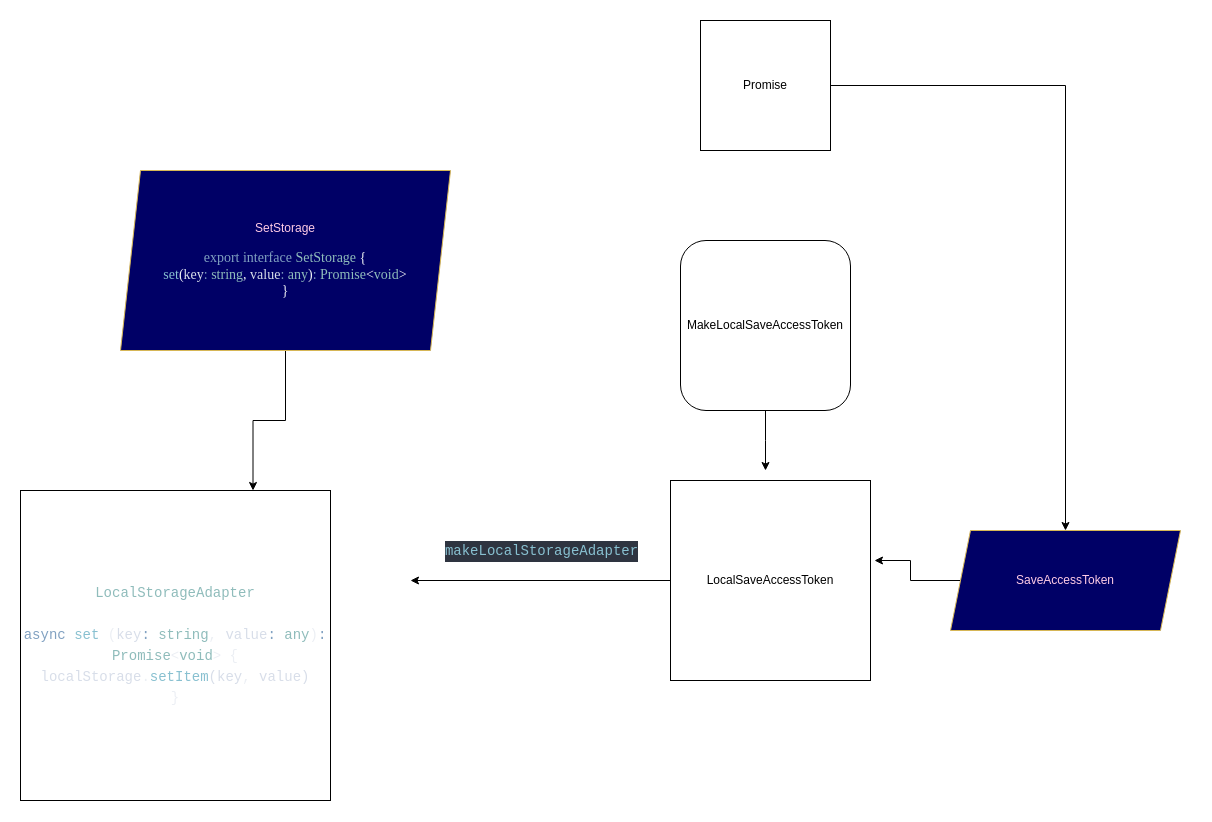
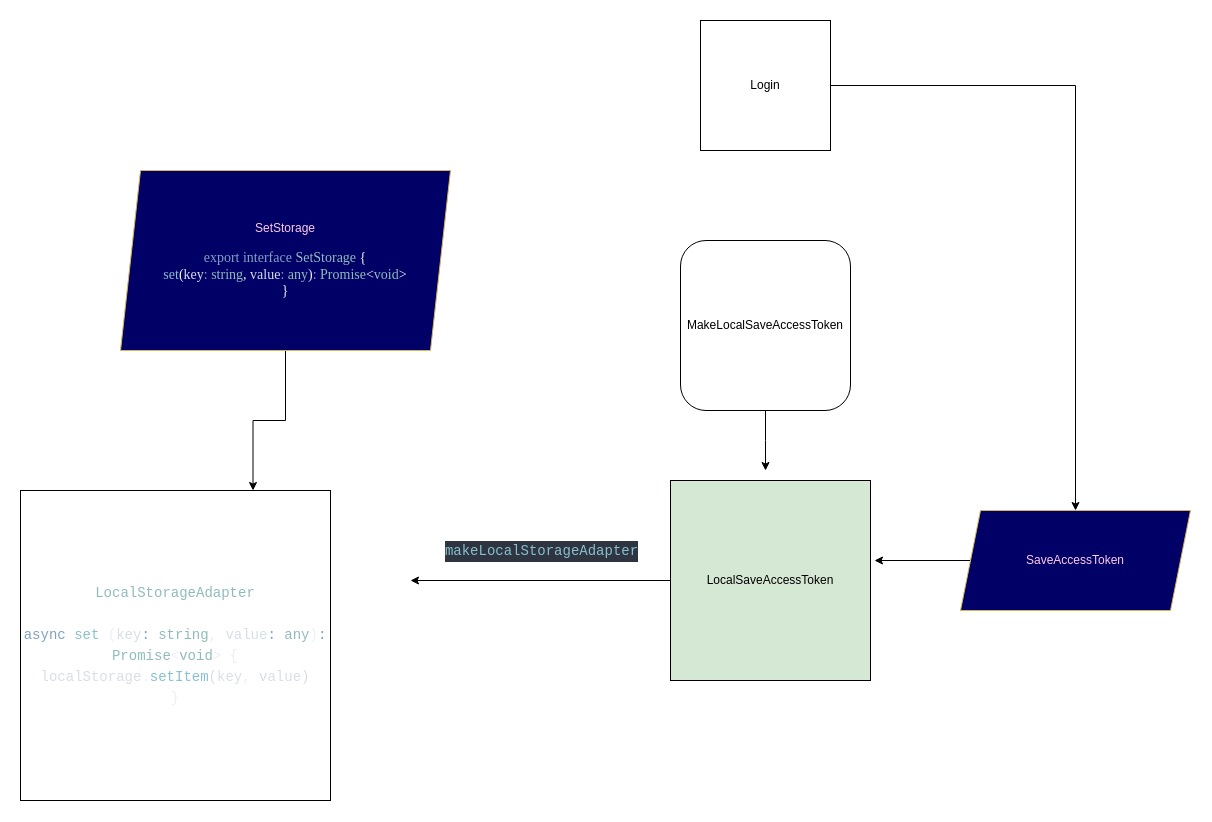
  <mxCell id="0" />
  <mxCell id="1" parent="0" />
  <mxCell id="2" value="" style="edgeStyle=orthogonalEdgeStyle;rounded=0;orthogonalLoop=1;jettySize=auto;html=1;" parent="1" source="3" target="9" edge="1"><mxGeometry relative="1" as="geometry" /></mxCell>
- <mxCell id="3" value="Promise" style="whiteSpace=wrap;html=1;aspect=fixed;" parent="1" vertex="1"><mxGeometry x="700" y="20" width="130" height="130" as="geometry" /></mxCell>
+ <mxCell id="3" value="Login" style="whiteSpace=wrap;html=1;aspect=fixed;" parent="1" vertex="1"><mxGeometry x="700" y="20" width="130" height="130" as="geometry" /></mxCell>
  <mxCell id="4" style="edgeStyle=orthogonalEdgeStyle;rounded=0;orthogonalLoop=1;jettySize=auto;html=1;" parent="1" source="5" edge="1"><mxGeometry relative="1" as="geometry"><mxPoint x="765" y="470" as="targetPoint" /></mxGeometry></mxCell>
  <mxCell id="5" value="MakeLocalSaveAccessToken" style="whiteSpace=wrap;html=1;aspect=fixed;rounded=1;" parent="1" vertex="1"><mxGeometry x="680" y="240" width="170" height="170" as="geometry" /></mxCell>
  <mxCell id="6" value="&lt;div style=&quot;color: rgb(216 , 222 , 233) ; background-color: rgb(46 , 52 , 64) ; font-family: &amp;#34;fira code&amp;#34; , &amp;#34;menlo&amp;#34; , &amp;#34;monaco&amp;#34; , &amp;#34;courier new&amp;#34; , monospace ; font-size: 14px ; line-height: 21px&quot;&gt;&lt;span style=&quot;color: #88c0d0&quot;&gt;makeLocalStorageAdapter&lt;/span&gt;&lt;/div&gt;" style="edgeStyle=orthogonalEdgeStyle;rounded=0;orthogonalLoop=1;jettySize=auto;html=1;" parent="1" source="7" edge="1"><mxGeometry y="-30" relative="1" as="geometry"><mxPoint x="410" y="580" as="targetPoint" /><mxPoint as="offset" /></mxGeometry></mxCell>
- <mxCell id="7" value="LocalSaveAccessToken" style="whiteSpace=wrap;html=1;aspect=fixed;" parent="1" vertex="1"><mxGeometry x="670" y="480" width="200" height="200" as="geometry" /></mxCell>
+ <mxCell id="7" value="LocalSaveAccessToken" style="whiteSpace=wrap;html=1;aspect=fixed;fillColor=#d5e8d4;" parent="1" vertex="1"><mxGeometry x="670" y="480" width="200" height="200" as="geometry" /></mxCell>
  <mxCell id="8" style="edgeStyle=orthogonalEdgeStyle;rounded=0;orthogonalLoop=1;jettySize=auto;html=1;entryX=1.02;entryY=0.4;entryDx=0;entryDy=0;entryPerimeter=0;" parent="1" source="9" target="7" edge="1"><mxGeometry relative="1" as="geometry" /></mxCell>
- <mxCell id="9" value="&lt;font color=&quot;#ffcce6&quot;&gt;SaveAccessToken&lt;/font&gt;" style="shape=parallelogram;perimeter=parallelogramPerimeter;whiteSpace=wrap;html=1;fixedSize=1;fillColor=#000066;strokeColor=#d6b656;gradientColor=none;" parent="1" vertex="1"><mxGeometry x="950" y="530" width="230" height="100" as="geometry" /></mxCell>
+ <mxCell id="9" value="&lt;font color=&quot;#ffcce6&quot;&gt;SaveAccessToken&lt;/font&gt;" style="shape=parallelogram;perimeter=parallelogramPerimeter;whiteSpace=wrap;html=1;fixedSize=1;fillColor=#000066;strokeColor=#d6b656;gradientColor=none;" parent="1" vertex="1"><mxGeometry x="960" y="510" width="230" height="100" as="geometry" /></mxCell>
  <mxCell id="10" style="edgeStyle=orthogonalEdgeStyle;rounded=0;orthogonalLoop=1;jettySize=auto;html=1;entryX=0.75;entryY=0;entryDx=0;entryDy=0;" parent="1" source="11" target="12" edge="1"><mxGeometry relative="1" as="geometry" /></mxCell>
  <mxCell id="11" value="&lt;font color=&quot;#ffcce6&quot;&gt;SetStorage&lt;/font&gt;&lt;br&gt;&lt;br&gt;&lt;span class=&quot;mtk5&quot; style=&quot;color: rgb(129 , 161 , 193) ; font-family: &amp;#34;fira code&amp;#34; ; font-size: 14px&quot;&gt;export&lt;/span&gt;&lt;span class=&quot;mtk1&quot; style=&quot;color: rgb(216 , 222 , 233) ; font-family: &amp;#34;fira code&amp;#34; ; font-size: 14px&quot;&gt; &lt;/span&gt;&lt;span class=&quot;mtk5&quot; style=&quot;color: rgb(129 , 161 , 193) ; font-family: &amp;#34;fira code&amp;#34; ; font-size: 14px&quot;&gt;interface&lt;/span&gt;&lt;span class=&quot;mtk1&quot; style=&quot;color: rgb(216 , 222 , 233) ; font-family: &amp;#34;fira code&amp;#34; ; font-size: 14px&quot;&gt; &lt;/span&gt;&lt;span class=&quot;mtk7&quot; style=&quot;color: rgb(143 , 188 , 187) ; font-family: &amp;#34;fira code&amp;#34; ; font-size: 14px&quot;&gt;SetStorage&lt;/span&gt;&lt;span class=&quot;mtk1&quot; style=&quot;color: rgb(216 , 222 , 233) ; font-family: &amp;#34;fira code&amp;#34; ; font-size: 14px&quot;&gt; &lt;/span&gt;&lt;span class=&quot;mtk12&quot; style=&quot;color: rgb(236 , 239 , 244) ; font-family: &amp;#34;fira code&amp;#34; ; font-size: 14px&quot;&gt;{&lt;/span&gt;&lt;br style=&quot;color: rgb(216 , 222 , 233) ; font-family: &amp;#34;fira code&amp;#34; ; font-size: 14px&quot;&gt;&lt;span class=&quot;mtk1&quot; style=&quot;color: rgb(216 , 222 , 233) ; font-family: &amp;#34;fira code&amp;#34; ; font-size: 14px&quot;&gt;  &lt;/span&gt;&lt;span class=&quot;mtk8&quot; style=&quot;color: rgb(136 , 192 , 208) ; font-family: &amp;#34;fira code&amp;#34; ; font-size: 14px&quot;&gt;set&lt;/span&gt;&lt;span class=&quot;mtk12&quot; style=&quot;color: rgb(236 , 239 , 244) ; font-family: &amp;#34;fira code&amp;#34; ; font-size: 14px&quot;&gt;(&lt;/span&gt;&lt;span class=&quot;mtk1&quot; style=&quot;color: rgb(216 , 222 , 233) ; font-family: &amp;#34;fira code&amp;#34; ; font-size: 14px&quot;&gt;key&lt;/span&gt;&lt;span class=&quot;mtk5&quot; style=&quot;color: rgb(129 , 161 , 193) ; font-family: &amp;#34;fira code&amp;#34; ; font-size: 14px&quot;&gt;:&lt;/span&gt;&lt;span class=&quot;mtk1&quot; style=&quot;color: rgb(216 , 222 , 233) ; font-family: &amp;#34;fira code&amp;#34; ; font-size: 14px&quot;&gt; &lt;/span&gt;&lt;span class=&quot;mtk7&quot; style=&quot;color: rgb(143 , 188 , 187) ; font-family: &amp;#34;fira code&amp;#34; ; font-size: 14px&quot;&gt;string&lt;/span&gt;&lt;span class=&quot;mtk12&quot; style=&quot;color: rgb(236 , 239 , 244) ; font-family: &amp;#34;fira code&amp;#34; ; font-size: 14px&quot;&gt;,&lt;/span&gt;&lt;span class=&quot;mtk1&quot; style=&quot;color: rgb(216 , 222 , 233) ; font-family: &amp;#34;fira code&amp;#34; ; font-size: 14px&quot;&gt; value&lt;/span&gt;&lt;span class=&quot;mtk5&quot; style=&quot;color: rgb(129 , 161 , 193) ; font-family: &amp;#34;fira code&amp;#34; ; font-size: 14px&quot;&gt;:&lt;/span&gt;&lt;span class=&quot;mtk1&quot; style=&quot;color: rgb(216 , 222 , 233) ; font-family: &amp;#34;fira code&amp;#34; ; font-size: 14px&quot;&gt; &lt;/span&gt;&lt;span class=&quot;mtk7&quot; style=&quot;color: rgb(143 , 188 , 187) ; font-family: &amp;#34;fira code&amp;#34; ; font-size: 14px&quot;&gt;any&lt;/span&gt;&lt;span class=&quot;mtk12&quot; style=&quot;color: rgb(236 , 239 , 244) ; font-family: &amp;#34;fira code&amp;#34; ; font-size: 14px&quot;&gt;)&lt;/span&gt;&lt;span class=&quot;mtk5&quot; style=&quot;color: rgb(129 , 161 , 193) ; font-family: &amp;#34;fira code&amp;#34; ; font-size: 14px&quot;&gt;:&lt;/span&gt;&lt;span class=&quot;mtk1&quot; style=&quot;color: rgb(216 , 222 , 233) ; font-family: &amp;#34;fira code&amp;#34; ; font-size: 14px&quot;&gt; &lt;/span&gt;&lt;span class=&quot;mtk7&quot; style=&quot;color: rgb(143 , 188 , 187) ; font-family: &amp;#34;fira code&amp;#34; ; font-size: 14px&quot;&gt;Promise&lt;/span&gt;&lt;span class=&quot;mtk12&quot; style=&quot;color: rgb(236 , 239 , 244) ; font-family: &amp;#34;fira code&amp;#34; ; font-size: 14px&quot;&gt;&amp;lt;&lt;/span&gt;&lt;span class=&quot;mtk7&quot; style=&quot;color: rgb(143 , 188 , 187) ; font-family: &amp;#34;fira code&amp;#34; ; font-size: 14px&quot;&gt;void&lt;/span&gt;&lt;span class=&quot;mtk12&quot; style=&quot;color: rgb(236 , 239 , 244) ; font-family: &amp;#34;fira code&amp;#34; ; font-size: 14px&quot;&gt;&amp;gt;&lt;/span&gt;&lt;br style=&quot;color: rgb(216 , 222 , 233) ; font-family: &amp;#34;fira code&amp;#34; ; font-size: 14px&quot;&gt;&lt;span class=&quot;mtk12&quot; style=&quot;color: rgb(236 , 239 , 244) ; font-family: &amp;#34;fira code&amp;#34; ; font-size: 14px&quot;&gt;}&lt;/span&gt;" style="shape=parallelogram;perimeter=parallelogramPerimeter;whiteSpace=wrap;html=1;fixedSize=1;fillColor=#000066;strokeColor=#d6b656;gradientColor=none;" parent="1" vertex="1"><mxGeometry x="120" y="170" width="330" height="180" as="geometry" /></mxCell>
  <mxCell id="12" value="&lt;div style=&quot;color: rgb(216 , 222 , 233) ; font-family: &amp;#34;fira code&amp;#34; , &amp;#34;menlo&amp;#34; , &amp;#34;monaco&amp;#34; , &amp;#34;courier new&amp;#34; , monospace ; font-size: 14px ; line-height: 21px&quot;&gt;&lt;span style=&quot;color: rgb(143 , 188 , 187)&quot;&gt;LocalStorageAdapter&lt;/span&gt;&lt;/div&gt;&lt;div style=&quot;color: rgb(216 , 222 , 233) ; font-family: &amp;#34;fira code&amp;#34; , &amp;#34;menlo&amp;#34; , &amp;#34;monaco&amp;#34; , &amp;#34;courier new&amp;#34; , monospace ; font-size: 14px ; line-height: 21px&quot;&gt;&lt;span style=&quot;color: #8fbcbb&quot;&gt;&lt;br&gt;&lt;/span&gt;&lt;/div&gt;&lt;div style=&quot;color: rgb(216 , 222 , 233) ; font-family: &amp;#34;fira code&amp;#34; , &amp;#34;menlo&amp;#34; , &amp;#34;monaco&amp;#34; , &amp;#34;courier new&amp;#34; , monospace ; font-size: 14px ; line-height: 21px&quot;&gt;&lt;div style=&quot;font-family: &amp;#34;fira code&amp;#34; , &amp;#34;menlo&amp;#34; , &amp;#34;monaco&amp;#34; , &amp;#34;courier new&amp;#34; , monospace ; line-height: 21px&quot;&gt;&lt;div&gt;&lt;span style=&quot;color: #81a1c1&quot;&gt;async&lt;/span&gt; &lt;span style=&quot;color: #88c0d0&quot;&gt;set&lt;/span&gt; &lt;span style=&quot;color: #eceff4&quot;&gt;(&lt;/span&gt;key&lt;span style=&quot;color: #81a1c1&quot;&gt;:&lt;/span&gt; &lt;span style=&quot;color: #8fbcbb&quot;&gt;string&lt;/span&gt;&lt;span style=&quot;color: #eceff4&quot;&gt;,&lt;/span&gt; value&lt;span style=&quot;color: #81a1c1&quot;&gt;:&lt;/span&gt; &lt;span style=&quot;color: #8fbcbb&quot;&gt;any&lt;/span&gt;&lt;span style=&quot;color: #eceff4&quot;&gt;)&lt;/span&gt;&lt;span style=&quot;color: #81a1c1&quot;&gt;:&lt;/span&gt; &lt;span style=&quot;color: #8fbcbb&quot;&gt;Promise&lt;/span&gt;&lt;span style=&quot;color: #eceff4&quot;&gt;&amp;lt;&lt;/span&gt;&lt;span style=&quot;color: #8fbcbb&quot;&gt;void&lt;/span&gt;&lt;span style=&quot;color: #eceff4&quot;&gt;&amp;gt;&lt;/span&gt; &lt;span style=&quot;color: #eceff4&quot;&gt;{&lt;/span&gt;&lt;/div&gt;&lt;div&gt;    localStorage&lt;span style=&quot;color: #eceff4&quot;&gt;.&lt;/span&gt;&lt;span style=&quot;color: #88c0d0&quot;&gt;setItem&lt;/span&gt;(key&lt;span style=&quot;color: #eceff4&quot;&gt;,&lt;/span&gt; value)&lt;/div&gt;&lt;div&gt;  &lt;span style=&quot;color: rgb(236 , 239 , 244)&quot;&gt;}&lt;/span&gt;&lt;/div&gt;&lt;/div&gt;&lt;/div&gt;" style="whiteSpace=wrap;html=1;aspect=fixed;" parent="1" vertex="1"><mxGeometry x="20" y="490" width="310" height="310" as="geometry" /></mxCell>
